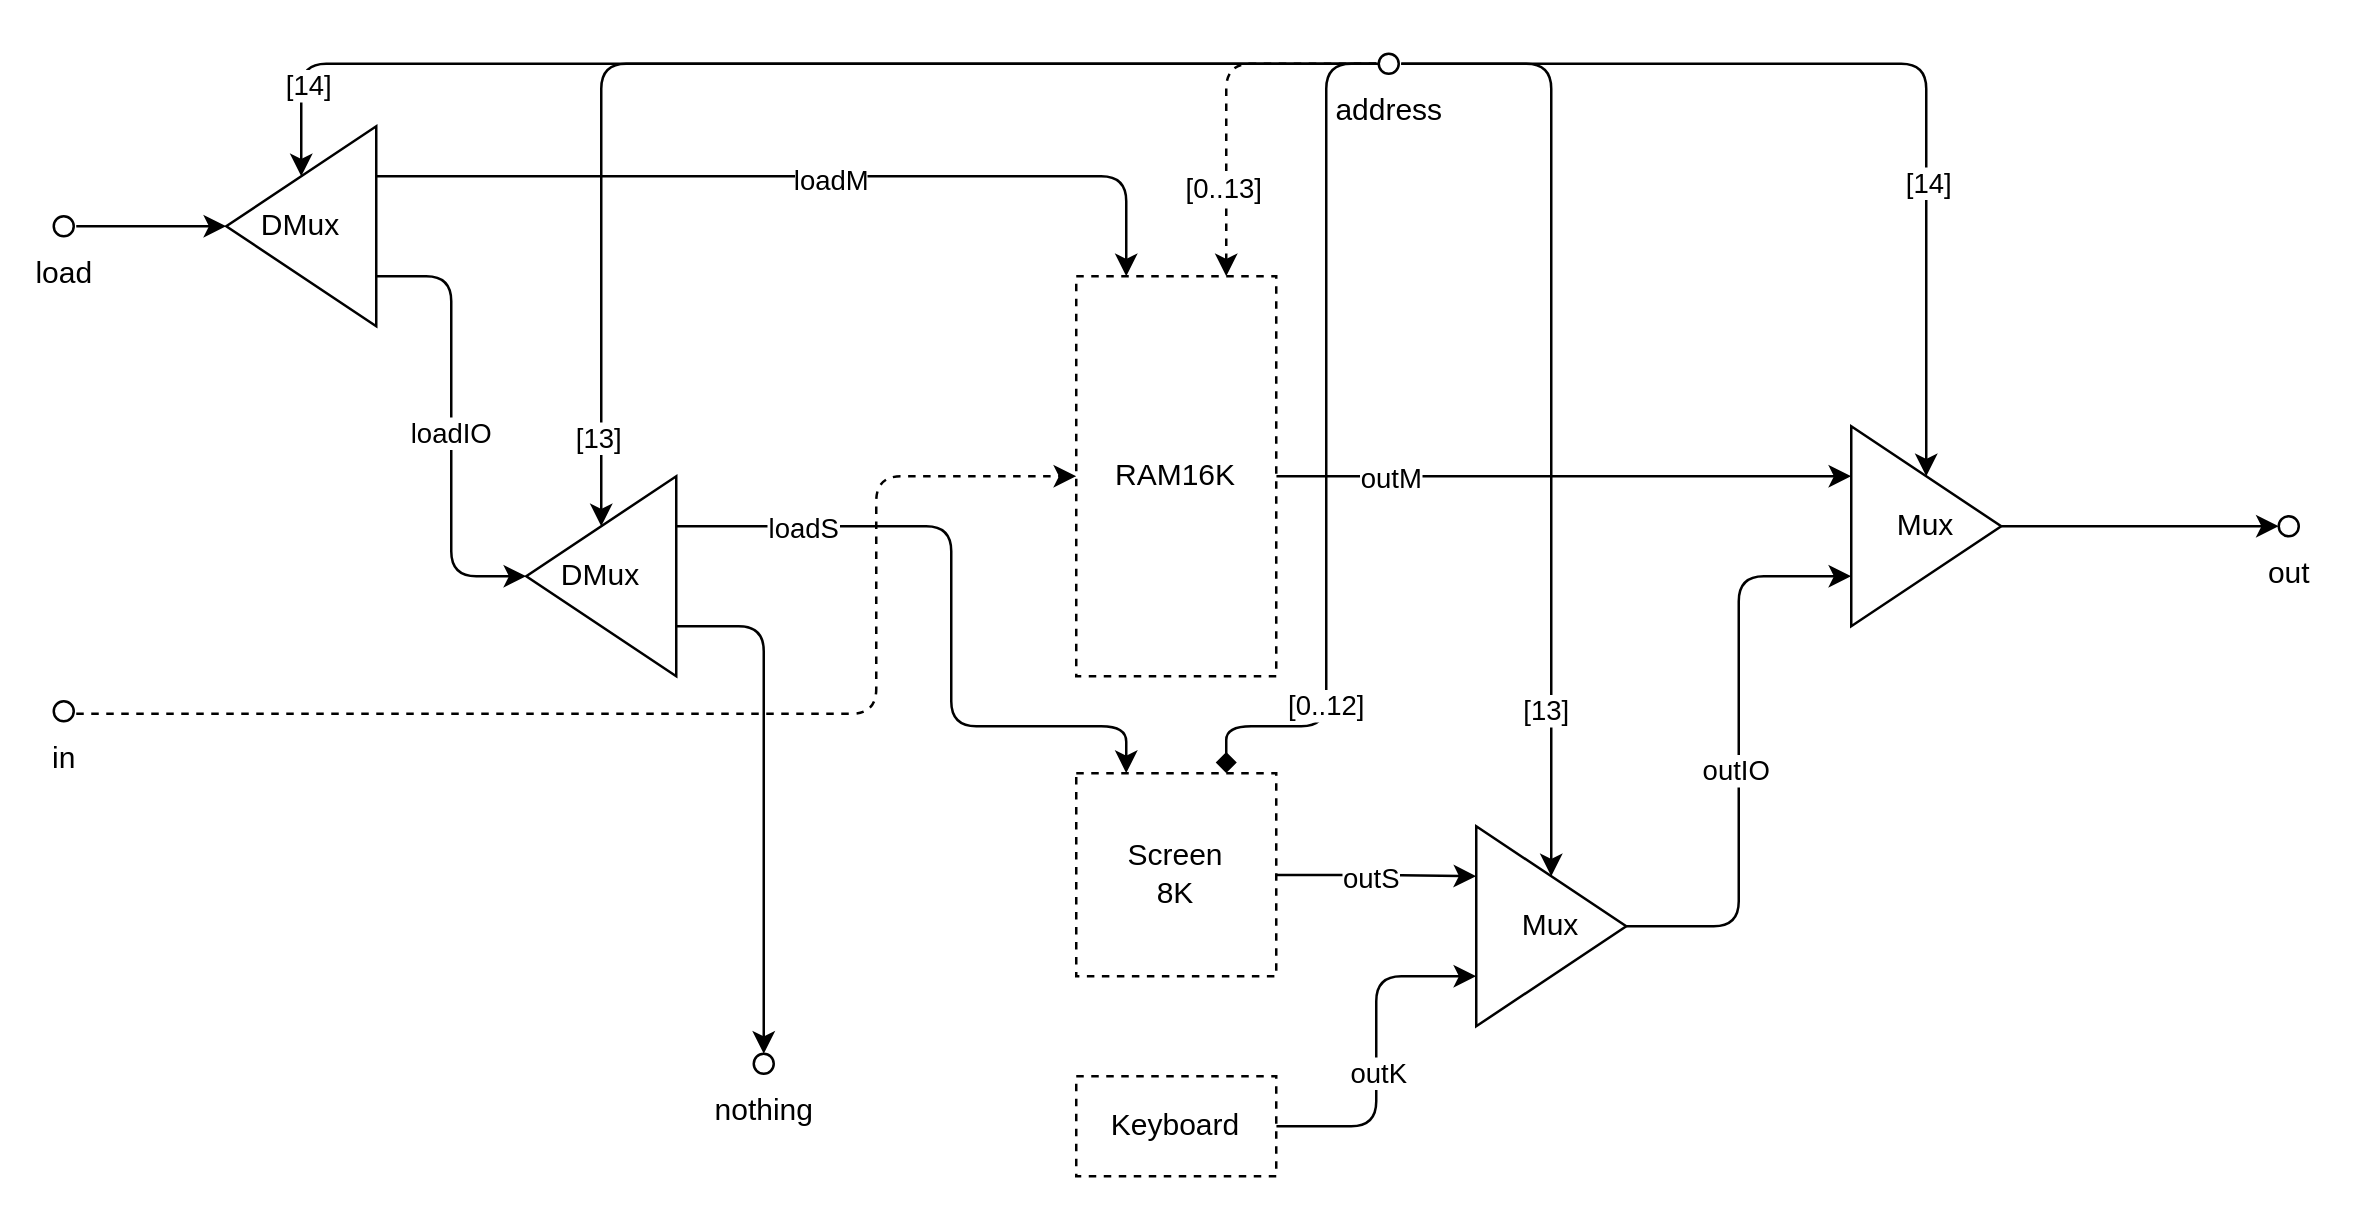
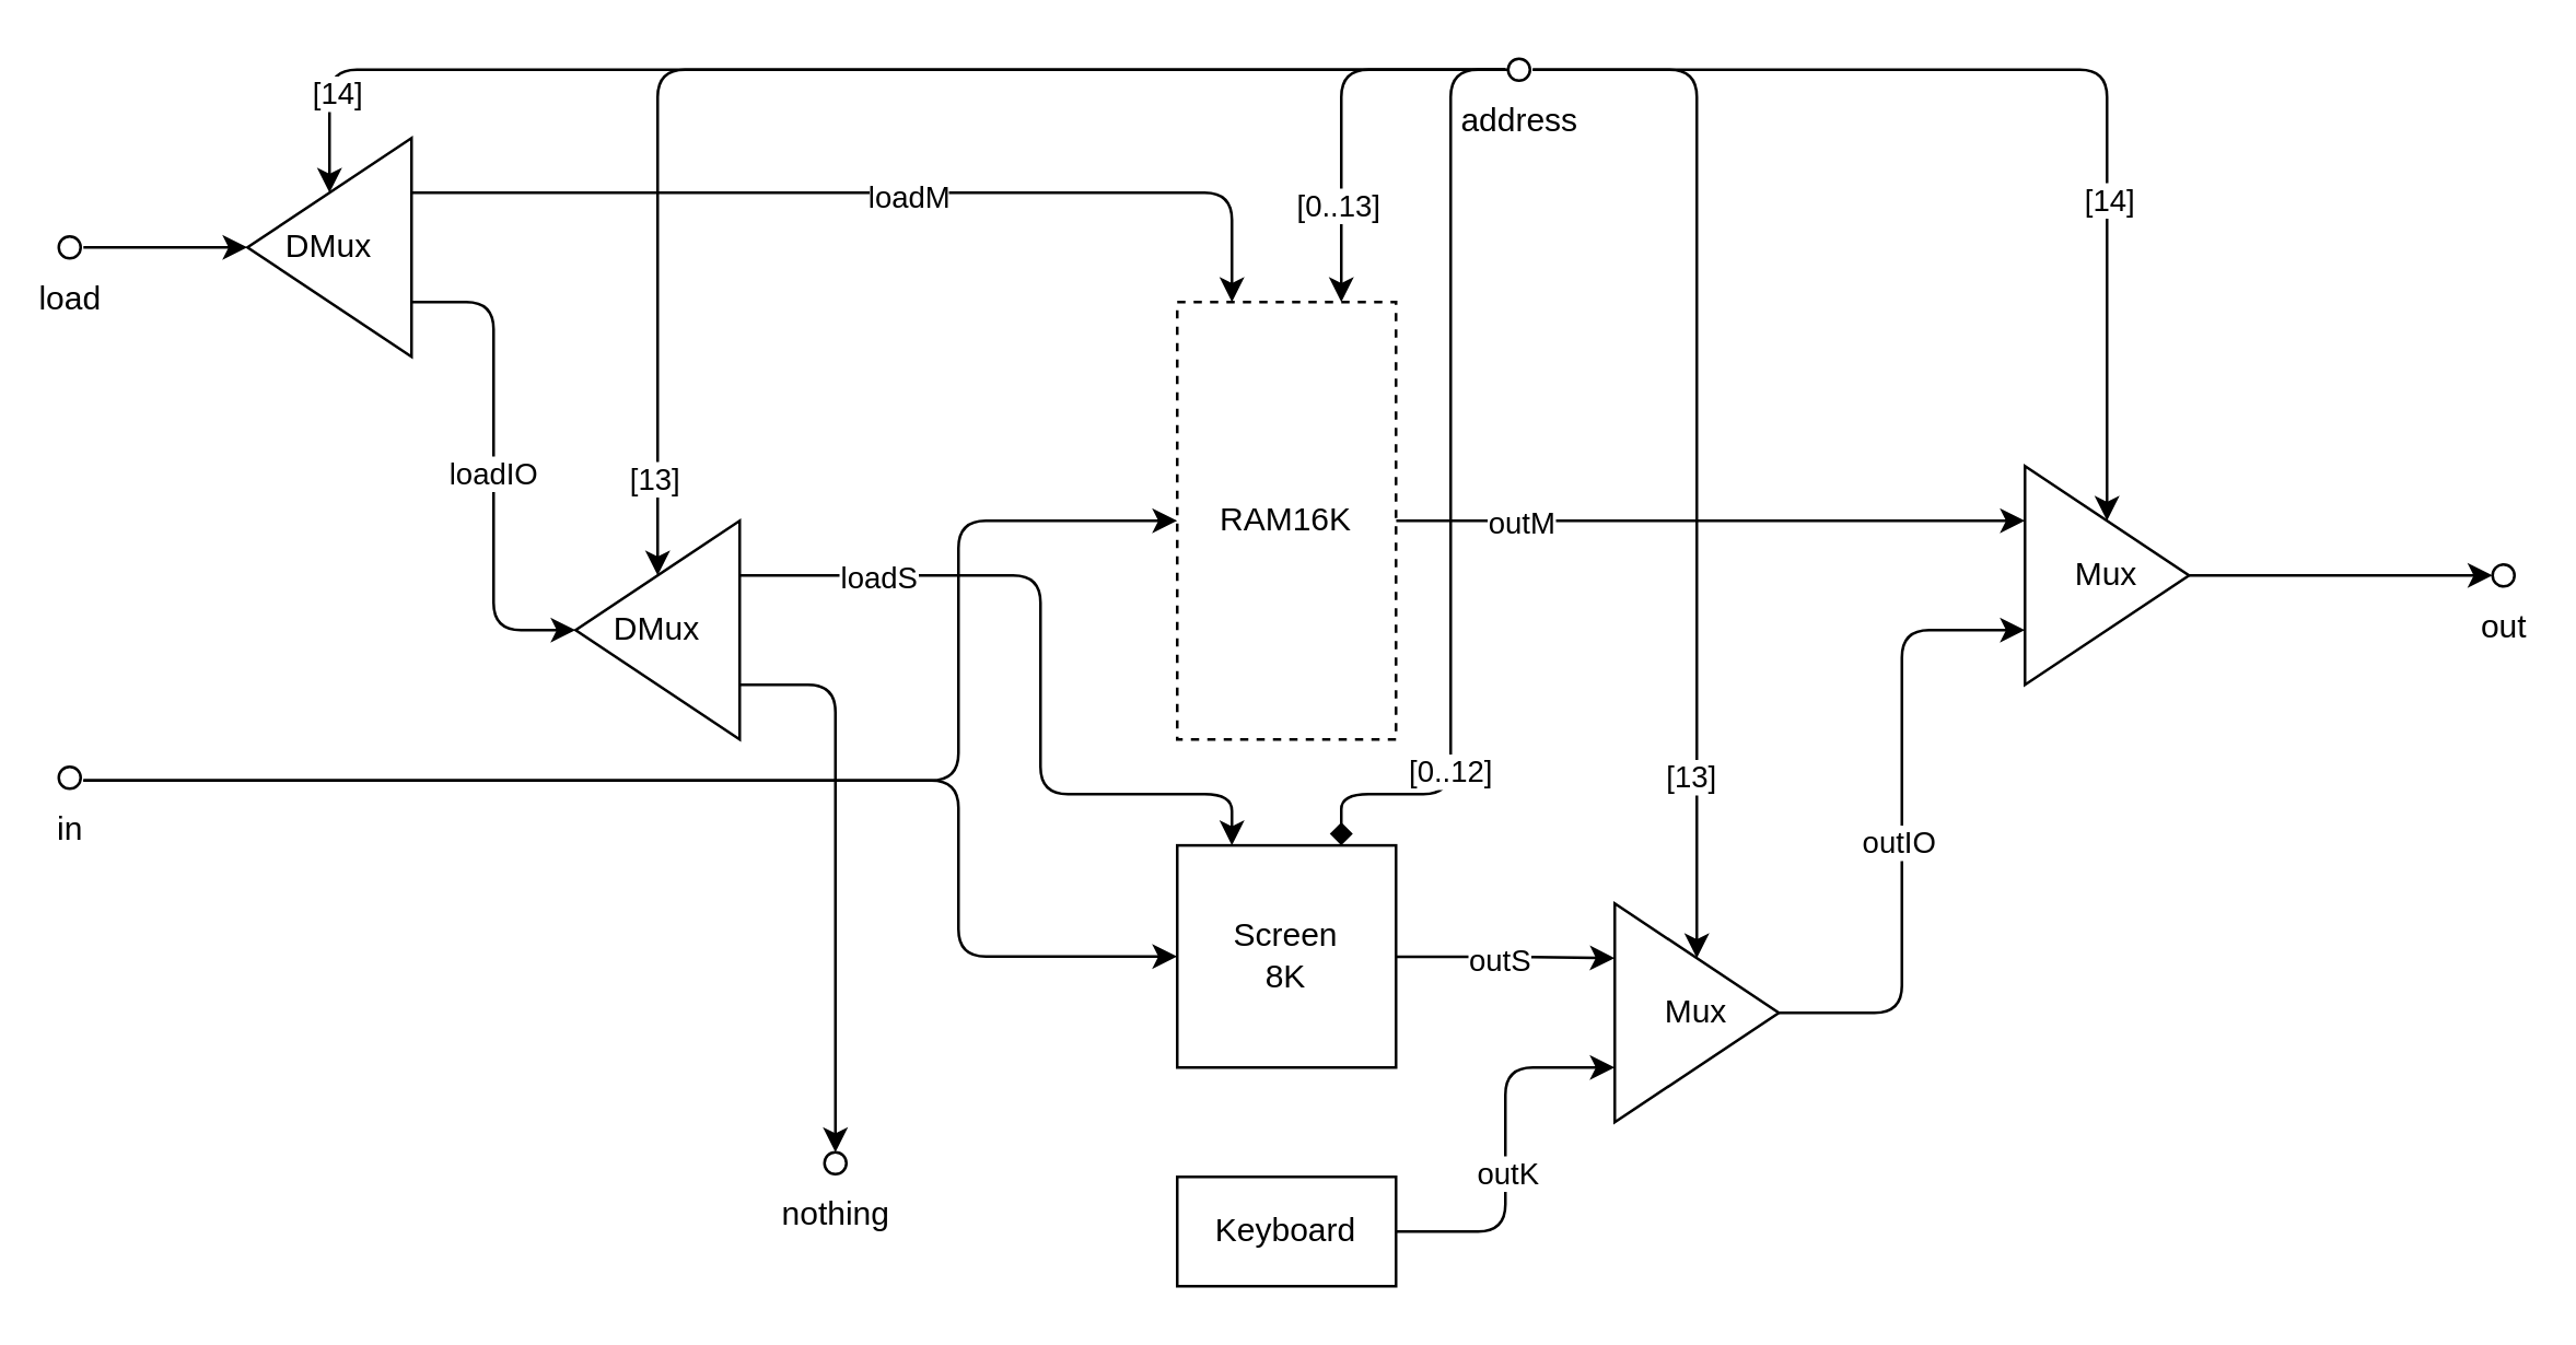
  <mxCell id="0" />
  <mxCell id="1" parent="0" />
- <mxCell id="2" style="edgeStyle=orthogonalEdgeStyle;html=1;entryX=0;entryY=0.5;entryDx=0;entryDy=0;dashed=1;" edge="1" parent="1" source="4" target="10"><mxGeometry relative="1" as="geometry"><Array as="points"><mxPoint x="350" y="285" /><mxPoint x="350" y="190" /></Array></mxGeometry></mxCell>
+ <mxCell id="2" style="edgeStyle=orthogonalEdgeStyle;html=1;entryX=0;entryY=0.5;entryDx=0;entryDy=0;" edge="1" parent="1" source="4" target="10"><mxGeometry relative="1" as="geometry"><Array as="points"><mxPoint x="350" y="285" /><mxPoint x="350" y="190" /></Array></mxGeometry></mxCell>
+ <mxCell id="3" style="edgeStyle=orthogonalEdgeStyle;html=1;entryX=0;entryY=0.5;entryDx=0;entryDy=0;" edge="1" parent="1" source="4" target="13"><mxGeometry relative="1" as="geometry"><Array as="points"><mxPoint x="350" y="285" /><mxPoint x="350" y="349" /></Array></mxGeometry></mxCell>
  <mxCell id="4" value="in" style="verticalLabelPosition=bottom;shadow=0;dashed=0;align=center;html=1;verticalAlign=top;shape=mxgraph.electrical.logic_gates.inverting_contact;" parent="1" vertex="1"><mxGeometry x="20" y="279" width="10" height="10" as="geometry" /></mxCell>
  <mxCell id="5" value="out" style="verticalLabelPosition=bottom;shadow=0;dashed=0;align=center;html=1;verticalAlign=top;shape=mxgraph.electrical.logic_gates.inverting_contact;" parent="1" vertex="1"><mxGeometry x="910" y="205" width="10" height="10" as="geometry" /></mxCell>
  <mxCell id="6" style="edgeStyle=none;html=1;entryX=1;entryY=0.5;entryDx=0;entryDy=0;" edge="1" parent="1" source="7" target="21"><mxGeometry relative="1" as="geometry" /></mxCell>
  <mxCell id="7" value="load" style="verticalLabelPosition=bottom;shadow=0;dashed=0;align=center;html=1;verticalAlign=top;shape=mxgraph.electrical.logic_gates.inverting_contact;" parent="1" vertex="1"><mxGeometry x="20" y="85" width="10" height="10" as="geometry" /></mxCell>
  <mxCell id="8" style="edgeStyle=orthogonalEdgeStyle;html=1;entryX=0;entryY=0.25;entryDx=0;entryDy=0;" edge="1" parent="1" source="10" target="36"><mxGeometry relative="1" as="geometry" /></mxCell>
  <mxCell id="9" value="outM" style="edgeLabel;html=1;align=center;verticalAlign=middle;resizable=0;points=[];" vertex="1" connectable="0" parent="8"><mxGeometry x="-0.606" relative="1" as="geometry"><mxPoint as="offset" /></mxGeometry></mxCell>
  <mxCell id="10" value="RAM16K" style="rounded=0;whiteSpace=wrap;html=1;dashed=1;" vertex="1" parent="1"><mxGeometry x="430" y="110" width="80" height="160" as="geometry" /></mxCell>
  <mxCell id="11" style="edgeStyle=orthogonalEdgeStyle;html=1;entryX=0;entryY=0.25;entryDx=0;entryDy=0;" edge="1" parent="1" source="13" target="44"><mxGeometry relative="1" as="geometry" /></mxCell>
  <mxCell id="12" value="outS" style="edgeLabel;html=1;align=center;verticalAlign=middle;resizable=0;points=[];" vertex="1" connectable="0" parent="11"><mxGeometry x="-0.074" y="-1" relative="1" as="geometry"><mxPoint as="offset" /></mxGeometry></mxCell>
- <mxCell id="13" value="Screen&lt;br&gt;8K" style="rounded=0;whiteSpace=wrap;html=1;dashed=1;" vertex="1" parent="1"><mxGeometry x="430" y="308.75" width="80" height="81.25" as="geometry" /></mxCell>
+ <mxCell id="13" value="Screen&lt;br&gt;8K" style="rounded=0;whiteSpace=wrap;html=1;" vertex="1" parent="1"><mxGeometry x="430" y="308.75" width="80" height="81.25" as="geometry" /></mxCell>
  <mxCell id="14" style="edgeStyle=orthogonalEdgeStyle;html=1;entryX=0;entryY=0.75;entryDx=0;entryDy=0;" edge="1" parent="1" source="16" target="44"><mxGeometry relative="1" as="geometry" /></mxCell>
  <mxCell id="15" value="outK" style="edgeLabel;html=1;align=center;verticalAlign=middle;resizable=0;points=[];" vertex="1" connectable="0" parent="14"><mxGeometry x="-0.116" relative="1" as="geometry"><mxPoint as="offset" /></mxGeometry></mxCell>
- <mxCell id="16" value="Keyboard" style="rounded=0;whiteSpace=wrap;html=1;dashed=1;" vertex="1" parent="1"><mxGeometry x="430" y="430" width="80" height="40" as="geometry" /></mxCell>
+ <mxCell id="16" value="Keyboard" style="rounded=0;whiteSpace=wrap;html=1;" vertex="1" parent="1"><mxGeometry x="430" y="430" width="80" height="40" as="geometry" /></mxCell>
  <mxCell id="17" style="edgeStyle=orthogonalEdgeStyle;html=1;exitX=0;exitY=0.75;exitDx=0;exitDy=0;entryX=0.25;entryY=0;entryDx=0;entryDy=0;" edge="1" parent="1" source="21" target="10"><mxGeometry relative="1" as="geometry" /></mxCell>
  <mxCell id="18" value="loadM" style="edgeLabel;html=1;align=center;verticalAlign=middle;resizable=0;points=[];" vertex="1" connectable="0" parent="17"><mxGeometry x="0.063" y="-1" relative="1" as="geometry"><mxPoint as="offset" /></mxGeometry></mxCell>
  <mxCell id="19" style="edgeStyle=orthogonalEdgeStyle;html=1;exitX=0;exitY=0.25;exitDx=0;exitDy=0;entryX=1;entryY=0.5;entryDx=0;entryDy=0;" edge="1" parent="1" source="21" target="40"><mxGeometry relative="1" as="geometry" /></mxCell>
  <mxCell id="20" value="loadIO" style="edgeLabel;html=1;align=center;verticalAlign=middle;resizable=0;points=[];" vertex="1" connectable="0" parent="19"><mxGeometry x="0.024" y="-1" relative="1" as="geometry"><mxPoint as="offset" /></mxGeometry></mxCell>
  <mxCell id="21" value="DMux" style="triangle;whiteSpace=wrap;html=1;direction=west;" vertex="1" parent="1"><mxGeometry x="90" y="50" width="60" height="80" as="geometry" /></mxCell>
  <mxCell id="22" style="edgeStyle=orthogonalEdgeStyle;html=1;entryX=0.5;entryY=1;entryDx=0;entryDy=0;" edge="1" parent="1" source="34" target="21"><mxGeometry relative="1" as="geometry" /></mxCell>
  <mxCell id="23" value="[14]" style="edgeLabel;html=1;align=center;verticalAlign=middle;resizable=0;points=[];" vertex="1" connectable="0" parent="22"><mxGeometry x="0.844" y="2" relative="1" as="geometry"><mxPoint as="offset" /></mxGeometry></mxCell>
- <mxCell id="24" style="edgeStyle=orthogonalEdgeStyle;html=1;entryX=0.75;entryY=0;entryDx=0;entryDy=0;dashed=1;" edge="1" parent="1" source="34" target="10"><mxGeometry relative="1" as="geometry" /></mxCell>
+ <mxCell id="24" style="edgeStyle=orthogonalEdgeStyle;html=1;entryX=0.75;entryY=0;entryDx=0;entryDy=0;" edge="1" parent="1" source="34" target="10"><mxGeometry relative="1" as="geometry" /></mxCell>
  <mxCell id="25" value="[0..13]" style="edgeLabel;html=1;align=center;verticalAlign=middle;resizable=0;points=[];" vertex="1" connectable="0" parent="24"><mxGeometry x="0.497" y="-2" relative="1" as="geometry"><mxPoint as="offset" /></mxGeometry></mxCell>
  <mxCell id="26" style="edgeStyle=orthogonalEdgeStyle;html=1;entryX=0.5;entryY=0;entryDx=0;entryDy=0;" edge="1" parent="1" source="34" target="36"><mxGeometry relative="1" as="geometry" /></mxCell>
  <mxCell id="27" value="[14]" style="edgeLabel;html=1;align=center;verticalAlign=middle;resizable=0;points=[];" vertex="1" connectable="0" parent="26"><mxGeometry x="0.371" relative="1" as="geometry"><mxPoint as="offset" /></mxGeometry></mxCell>
  <mxCell id="28" style="edgeStyle=orthogonalEdgeStyle;html=1;entryX=0.5;entryY=1;entryDx=0;entryDy=0;" edge="1" parent="1" source="34" target="40"><mxGeometry relative="1" as="geometry" /></mxCell>
  <mxCell id="29" value="[13]" style="edgeLabel;html=1;align=center;verticalAlign=middle;resizable=0;points=[];" vertex="1" connectable="0" parent="28"><mxGeometry x="0.855" y="-2" relative="1" as="geometry"><mxPoint as="offset" /></mxGeometry></mxCell>
  <mxCell id="30" style="edgeStyle=orthogonalEdgeStyle;html=1;entryX=0.5;entryY=0;entryDx=0;entryDy=0;" edge="1" parent="1" source="34" target="44"><mxGeometry relative="1" as="geometry" /></mxCell>
  <mxCell id="31" value="[13]" style="edgeLabel;html=1;align=center;verticalAlign=middle;resizable=0;points=[];" vertex="1" connectable="0" parent="30"><mxGeometry x="0.653" y="-3" relative="1" as="geometry"><mxPoint as="offset" /></mxGeometry></mxCell>
  <mxCell id="32" style="edgeStyle=orthogonalEdgeStyle;html=1;exitX=0.1;exitY=0.5;exitDx=0;exitDy=0;exitPerimeter=0;entryX=0.75;entryY=0;entryDx=0;entryDy=0;endArrow=diamond;" edge="1" parent="1" source="34" target="13"><mxGeometry relative="1" as="geometry"><Array as="points"><mxPoint x="530" y="25" /><mxPoint x="530" y="290" /><mxPoint x="490" y="290" /></Array></mxGeometry></mxCell>
  <mxCell id="33" value="[0..12]" style="edgeLabel;html=1;align=center;verticalAlign=middle;resizable=0;points=[];" vertex="1" connectable="0" parent="32"><mxGeometry x="0.609" y="-1" relative="1" as="geometry"><mxPoint as="offset" /></mxGeometry></mxCell>
  <mxCell id="34" value="address" style="verticalLabelPosition=bottom;shadow=0;dashed=0;align=center;html=1;verticalAlign=top;shape=mxgraph.electrical.logic_gates.inverting_contact;" vertex="1" parent="1"><mxGeometry x="550" y="20" width="10" height="10" as="geometry" /></mxCell>
  <mxCell id="35" style="edgeStyle=orthogonalEdgeStyle;html=1;entryX=0.1;entryY=0.5;entryDx=0;entryDy=0;entryPerimeter=0;" edge="1" parent="1" source="36" target="5"><mxGeometry relative="1" as="geometry" /></mxCell>
  <mxCell id="36" value="Mux" style="triangle;whiteSpace=wrap;html=1;" vertex="1" parent="1"><mxGeometry x="740" y="170" width="60" height="80" as="geometry" /></mxCell>
  <mxCell id="37" style="edgeStyle=orthogonalEdgeStyle;html=1;exitX=0;exitY=0.75;exitDx=0;exitDy=0;entryX=0.25;entryY=0;entryDx=0;entryDy=0;" edge="1" parent="1" source="40" target="13"><mxGeometry relative="1" as="geometry"><Array as="points"><mxPoint x="380" y="210" /><mxPoint x="380" y="290" /><mxPoint x="450" y="290" /></Array></mxGeometry></mxCell>
  <mxCell id="38" value="loadS" style="edgeLabel;html=1;align=center;verticalAlign=middle;resizable=0;points=[];" vertex="1" connectable="0" parent="37"><mxGeometry x="-0.642" relative="1" as="geometry"><mxPoint as="offset" /></mxGeometry></mxCell>
  <mxCell id="39" style="edgeStyle=orthogonalEdgeStyle;html=1;exitX=0;exitY=0.25;exitDx=0;exitDy=0;entryX=0.1;entryY=0.5;entryDx=0;entryDy=0;entryPerimeter=0;" edge="1" parent="1" source="40" target="41"><mxGeometry relative="1" as="geometry"><mxPoint x="310" y="410" as="targetPoint" /></mxGeometry></mxCell>
  <mxCell id="40" value="DMux" style="triangle;whiteSpace=wrap;html=1;direction=west;" vertex="1" parent="1"><mxGeometry x="210" y="190" width="60" height="80" as="geometry" /></mxCell>
  <mxCell id="41" value="nothing" style="verticalLabelPosition=bottom;shadow=0;dashed=0;align=center;html=1;verticalAlign=top;shape=mxgraph.electrical.logic_gates.inverting_contact;direction=south;" vertex="1" parent="1"><mxGeometry x="300" y="420" width="10" height="10" as="geometry" /></mxCell>
  <mxCell id="42" style="edgeStyle=orthogonalEdgeStyle;html=1;entryX=0;entryY=0.75;entryDx=0;entryDy=0;" edge="1" parent="1" source="44" target="36"><mxGeometry relative="1" as="geometry" /></mxCell>
  <mxCell id="43" value="outIO" style="edgeLabel;html=1;align=center;verticalAlign=middle;resizable=0;points=[];" vertex="1" connectable="0" parent="42"><mxGeometry x="-0.06" y="2" relative="1" as="geometry"><mxPoint as="offset" /></mxGeometry></mxCell>
  <mxCell id="44" value="Mux" style="triangle;whiteSpace=wrap;html=1;" vertex="1" parent="1"><mxGeometry x="590" y="330" width="60" height="80" as="geometry" /></mxCell>
